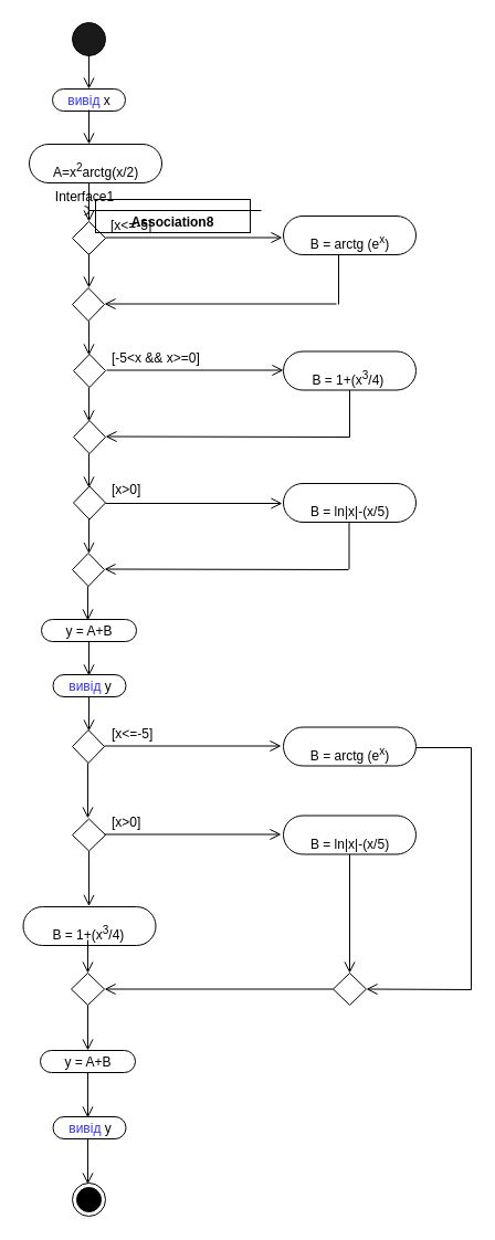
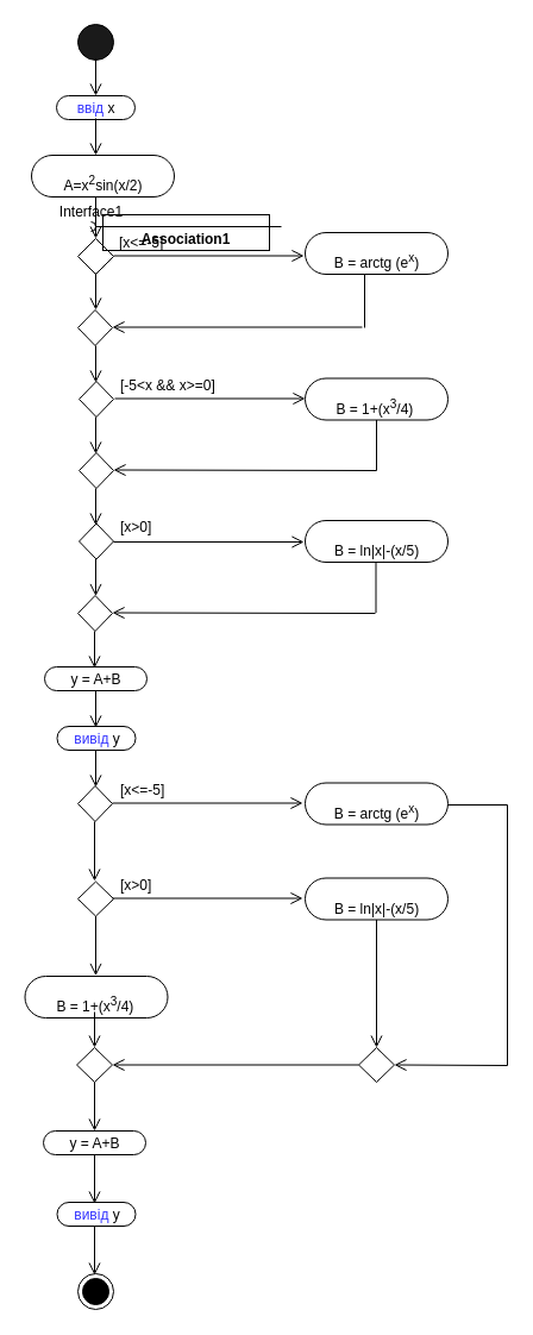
  <mxCell id="0" />
  <mxCell id="1" parent="0" />
  <mxCell id="2" value="" style="ellipse;whiteSpace=wrap;html=1;aspect=fixed;fillColor=#1A1A1A;" vertex="1" parent="1"><mxGeometry x="65" y="20" width="30" height="30" as="geometry" /></mxCell>
  <mxCell id="3" value="" style="rhombus;strokeColor=#000000;fillColor=none;" vertex="1" parent="1"><mxGeometry x="65" y="200" width="30" height="30" as="geometry" /></mxCell>
  <mxCell id="4" value="" style="endArrow=open;startArrow=none;endFill=0;startFill=0;endSize=8;html=1;verticalAlign=bottom;labelBackgroundColor=none;strokeWidth=1;" edge="1" parent="1"><mxGeometry width="160" relative="1" as="geometry"><mxPoint x="95" y="214.5" as="sourcePoint" /><mxPoint x="255" y="214.5" as="targetPoint" /></mxGeometry></mxCell>
  <mxCell id="5" value="B = arctg (e&lt;sup&gt;x&lt;/sup&gt;)" style="html=1;align=center;verticalAlign=bottom;rounded=1;absoluteArcSize=1;arcSize=50;dashed=0;spacingTop=2;spacingRight=0;strokeColor=#000000;fillColor=none;labelPosition=center;verticalLabelPosition=middle;textDirection=ltr;horizontal=1;" vertex="1" parent="1"><mxGeometry x="256" y="195" width="120" height="35" as="geometry" /></mxCell>
  <mxCell id="6" value="" style="endArrow=open;startArrow=none;endFill=0;startFill=0;endSize=8;html=1;verticalAlign=bottom;labelBackgroundColor=none;strokeWidth=1;" edge="1" parent="1"><mxGeometry width="160" relative="1" as="geometry"><mxPoint x="304" y="274.5" as="sourcePoint" /><mxPoint x="94" y="274.5" as="targetPoint" /></mxGeometry></mxCell>
  <mxCell id="7" value="" style="endArrow=open;startArrow=none;endFill=0;startFill=0;endSize=8;html=1;verticalAlign=bottom;labelBackgroundColor=none;strokeWidth=1;" edge="1" parent="1"><mxGeometry width="160" relative="1" as="geometry"><mxPoint x="80" y="229" as="sourcePoint" /><mxPoint x="80" y="260" as="targetPoint" /></mxGeometry></mxCell>
  <mxCell id="8" value="" style="endArrow=none;html=1;endSize=5;fontSize=12;" edge="1" parent="1"><mxGeometry width="50" height="50" relative="1" as="geometry"><mxPoint x="306" y="275" as="sourcePoint" /><mxPoint x="306" y="230" as="targetPoint" /></mxGeometry></mxCell>
  <mxCell id="9" value="" style="rhombus;whiteSpace=wrap;html=1;strokeColor=#000000;fillColor=none;verticalAlign=bottom;" vertex="1" parent="1"><mxGeometry x="65" y="260" width="29" height="30" as="geometry" /></mxCell>
  <mxCell id="10" value="" style="endArrow=none;html=1;endSize=5;" edge="1" parent="1"><mxGeometry width="50" height="50" relative="1" as="geometry"><mxPoint x="306" y="270" as="sourcePoint" /><mxPoint x="306" y="270" as="targetPoint" /></mxGeometry></mxCell>
  <mxCell id="11" value="[x&lt;=-5]" style="text;strokeColor=none;fillColor=none;align=left;verticalAlign=top;spacingLeft=4;spacingRight=4;overflow=hidden;rotatable=0;points=[[0,0.5],[1,0.5]];portConstraint=eastwest;fontSize=12;" vertex="1" parent="1"><mxGeometry x="94" y="190" width="60" height="26" as="geometry" /></mxCell>
  <mxCell id="12" value="" style="endArrow=open;startArrow=none;endFill=0;startFill=0;endSize=8;html=1;verticalAlign=bottom;labelBackgroundColor=none;strokeWidth=1;" edge="1" parent="1"><mxGeometry width="160" relative="1" as="geometry"><mxPoint x="80" y="290" as="sourcePoint" /><mxPoint x="80" y="321" as="targetPoint" /></mxGeometry></mxCell>
- <mxCell id="13" value="A=x&lt;sup&gt;2&lt;/sup&gt;arctg(x/2)" style="html=1;align=center;verticalAlign=bottom;rounded=1;absoluteArcSize=1;arcSize=50;dashed=0;spacingTop=2;spacingRight=0;strokeColor=#000000;fillColor=none;labelPosition=center;verticalLabelPosition=middle;textDirection=ltr;horizontal=1;" vertex="1" parent="1"><mxGeometry x="26" y="130" width="120" height="35" as="geometry" /></mxCell>
+ <mxCell id="13" value="A=x&lt;sup&gt;2&lt;/sup&gt;sin(x/2)" style="html=1;align=center;verticalAlign=bottom;rounded=1;absoluteArcSize=1;arcSize=50;dashed=0;spacingTop=2;spacingRight=0;strokeColor=#000000;fillColor=none;labelPosition=center;verticalLabelPosition=middle;textDirection=ltr;horizontal=1;" vertex="1" parent="1"><mxGeometry x="26" y="130" width="120" height="35" as="geometry" /></mxCell>
  <mxCell id="14" value="" style="endArrow=open;startArrow=none;endFill=0;startFill=0;endSize=8;html=1;verticalAlign=bottom;labelBackgroundColor=none;strokeWidth=1;" edge="1" parent="1"><mxGeometry width="160" relative="1" as="geometry"><mxPoint x="80" y="165" as="sourcePoint" /><mxPoint x="80" y="200" as="targetPoint" /></mxGeometry></mxCell>
- <mxCell id="15" value="&lt;font color=&quot;#3333ff&quot;&gt;вивід &lt;/font&gt;x" style="html=1;align=center;verticalAlign=bottom;rounded=1;absoluteArcSize=1;arcSize=50;dashed=0;spacingTop=2;spacingRight=0;strokeColor=#000000;fillColor=none;labelPosition=center;verticalLabelPosition=middle;textDirection=ltr;horizontal=1;" vertex="1" parent="1"><mxGeometry x="47" y="80" width="66" height="20" as="geometry" /></mxCell>
+ <mxCell id="15" value="&lt;font color=&quot;#3333ff&quot;&gt;ввід &lt;/font&gt;x" style="html=1;align=center;verticalAlign=bottom;rounded=1;absoluteArcSize=1;arcSize=50;dashed=0;spacingTop=2;spacingRight=0;strokeColor=#000000;fillColor=none;labelPosition=center;verticalLabelPosition=middle;textDirection=ltr;horizontal=1;" vertex="1" parent="1"><mxGeometry x="47" y="80" width="66" height="20" as="geometry" /></mxCell>
  <mxCell id="16" value="" style="endArrow=open;startArrow=none;endFill=0;startFill=0;endSize=8;html=1;verticalAlign=bottom;labelBackgroundColor=none;strokeWidth=1;" edge="1" parent="1"><mxGeometry width="160" relative="1" as="geometry"><mxPoint x="80" y="99" as="sourcePoint" /><mxPoint x="80" y="130" as="targetPoint" /></mxGeometry></mxCell>
  <mxCell id="17" value="" style="endArrow=open;startArrow=none;endFill=0;startFill=0;endSize=8;html=1;verticalAlign=bottom;labelBackgroundColor=none;strokeWidth=1;" edge="1" parent="1"><mxGeometry width="160" relative="1" as="geometry"><mxPoint x="80" y="49" as="sourcePoint" /><mxPoint x="80" y="80" as="targetPoint" /></mxGeometry></mxCell>
  <mxCell id="18" value="" style="rhombus;whiteSpace=wrap;html=1;strokeColor=#000000;fillColor=none;verticalAlign=bottom;" vertex="1" parent="1"><mxGeometry x="66" y="380" width="29" height="30" as="geometry" /></mxCell>
  <mxCell id="19" value="" style="rhombus;whiteSpace=wrap;html=1;strokeColor=#000000;fillColor=none;verticalAlign=bottom;" vertex="1" parent="1"><mxGeometry x="66" y="320" width="29" height="30" as="geometry" /></mxCell>
  <mxCell id="20" value="" style="endArrow=open;startArrow=none;endFill=0;startFill=0;endSize=8;html=1;verticalAlign=bottom;labelBackgroundColor=none;strokeWidth=1;" edge="1" parent="1"><mxGeometry width="160" relative="1" as="geometry"><mxPoint x="80" y="350" as="sourcePoint" /><mxPoint x="80" y="381" as="targetPoint" /></mxGeometry></mxCell>
  <mxCell id="21" value="" style="endArrow=open;startArrow=none;endFill=0;startFill=0;endSize=8;html=1;verticalAlign=bottom;labelBackgroundColor=none;strokeWidth=1;" edge="1" parent="1"><mxGeometry width="160" relative="1" as="geometry"><mxPoint x="96" y="334.5" as="sourcePoint" /><mxPoint x="256" y="334.5" as="targetPoint" /></mxGeometry></mxCell>
  <mxCell id="22" value="[-5&lt;x &amp;&amp; x&gt;=0]" style="text;strokeColor=none;fillColor=none;align=left;verticalAlign=top;spacingLeft=4;spacingRight=4;overflow=hidden;rotatable=0;points=[[0,0.5],[1,0.5]];portConstraint=eastwest;fontSize=12;" vertex="1" parent="1"><mxGeometry x="95" y="310" width="91" height="26" as="geometry" /></mxCell>
  <mxCell id="23" value="B = 1+(x&lt;sup&gt;3&lt;/sup&gt;/4)&amp;nbsp;" style="html=1;align=center;verticalAlign=bottom;rounded=1;absoluteArcSize=1;arcSize=50;dashed=0;spacingTop=2;spacingRight=0;strokeColor=#000000;fillColor=none;labelPosition=center;verticalLabelPosition=middle;textDirection=ltr;horizontal=1;" vertex="1" parent="1"><mxGeometry x="256" y="317.5" width="120" height="35" as="geometry" /></mxCell>
  <mxCell id="24" value="" style="endArrow=open;startArrow=none;endFill=0;startFill=0;endSize=8;html=1;verticalAlign=bottom;labelBackgroundColor=none;strokeWidth=1;" edge="1" parent="1"><mxGeometry width="160" relative="1" as="geometry"><mxPoint x="316" y="395" as="sourcePoint" /><mxPoint x="95" y="394.5" as="targetPoint" /></mxGeometry></mxCell>
  <mxCell id="25" value="" style="endArrow=none;html=1;fontSize=12;endSize=5;entryX=0.5;entryY=1;entryDx=0;entryDy=0;" edge="1" parent="1" target="23"><mxGeometry width="50" height="50" relative="1" as="geometry"><mxPoint x="316" y="395" as="sourcePoint" /><mxPoint x="316" y="360" as="targetPoint" /></mxGeometry></mxCell>
  <mxCell id="26" value="" style="endArrow=open;startArrow=none;endFill=0;startFill=0;endSize=8;html=1;verticalAlign=bottom;labelBackgroundColor=none;strokeWidth=1;" edge="1" parent="1"><mxGeometry width="160" relative="1" as="geometry"><mxPoint x="80" y="410" as="sourcePoint" /><mxPoint x="80" y="441" as="targetPoint" /></mxGeometry></mxCell>
  <mxCell id="27" value="" style="endArrow=open;startArrow=none;endFill=0;startFill=0;endSize=8;html=1;verticalAlign=bottom;labelBackgroundColor=none;strokeWidth=1;" edge="1" parent="1"><mxGeometry width="160" relative="1" as="geometry"><mxPoint x="95" y="455" as="sourcePoint" /><mxPoint x="255" y="455" as="targetPoint" /></mxGeometry></mxCell>
  <mxCell id="28" value="" style="rhombus;whiteSpace=wrap;html=1;strokeColor=#000000;fillColor=none;verticalAlign=bottom;" vertex="1" parent="1"><mxGeometry x="66" y="439.5" width="29" height="30" as="geometry" /></mxCell>
  <mxCell id="29" value="B = ln|x|-(x/5)" style="html=1;align=center;verticalAlign=bottom;rounded=1;absoluteArcSize=1;arcSize=50;dashed=0;spacingTop=2;spacingRight=0;strokeColor=#000000;fillColor=none;labelPosition=center;verticalLabelPosition=middle;textDirection=ltr;horizontal=1;" vertex="1" parent="1"><mxGeometry x="256" y="437" width="120" height="35" as="geometry" /></mxCell>
  <mxCell id="30" value="" style="endArrow=none;html=1;fontSize=12;endSize=5;entryX=0.5;entryY=1;entryDx=0;entryDy=0;" edge="1" parent="1"><mxGeometry width="50" height="50" relative="1" as="geometry"><mxPoint x="315.5" y="514.5" as="sourcePoint" /><mxPoint x="315.5" y="472" as="targetPoint" /></mxGeometry></mxCell>
  <mxCell id="31" value="" style="endArrow=open;startArrow=none;endFill=0;startFill=0;endSize=8;html=1;verticalAlign=bottom;labelBackgroundColor=none;strokeWidth=1;" edge="1" parent="1"><mxGeometry width="160" relative="1" as="geometry"><mxPoint x="315" y="515" as="sourcePoint" /><mxPoint x="94" y="514.5" as="targetPoint" /></mxGeometry></mxCell>
  <mxCell id="32" value="" style="rhombus;whiteSpace=wrap;html=1;strokeColor=#000000;fillColor=none;verticalAlign=bottom;" vertex="1" parent="1"><mxGeometry x="65" y="500" width="29" height="30" as="geometry" /></mxCell>
  <mxCell id="33" value="" style="endArrow=open;startArrow=none;endFill=0;startFill=0;endSize=8;html=1;verticalAlign=bottom;labelBackgroundColor=none;strokeWidth=1;" edge="1" parent="1"><mxGeometry width="160" relative="1" as="geometry"><mxPoint x="80" y="469.5" as="sourcePoint" /><mxPoint x="80" y="500.5" as="targetPoint" /></mxGeometry></mxCell>
  <mxCell id="34" value="[x&gt;0]" style="text;strokeColor=none;fillColor=none;align=left;verticalAlign=top;spacingLeft=4;spacingRight=4;overflow=hidden;rotatable=0;points=[[0,0.5],[1,0.5]];portConstraint=eastwest;fontSize=12;" vertex="1" parent="1"><mxGeometry x="95" y="428.5" width="60" height="26" as="geometry" /></mxCell>
  <mxCell id="35" value="" style="endArrow=open;startArrow=none;endFill=0;startFill=0;endSize=8;html=1;verticalAlign=bottom;labelBackgroundColor=none;strokeWidth=1;" edge="1" parent="1"><mxGeometry width="160" relative="1" as="geometry"><mxPoint x="79" y="530" as="sourcePoint" /><mxPoint x="79" y="561" as="targetPoint" /></mxGeometry></mxCell>
  <mxCell id="36" value="y = A+B" style="html=1;align=center;verticalAlign=bottom;rounded=1;absoluteArcSize=1;arcSize=50;dashed=0;spacingTop=2;spacingRight=0;strokeColor=#000000;fillColor=none;labelPosition=center;verticalLabelPosition=middle;textDirection=ltr;horizontal=1;" vertex="1" parent="1"><mxGeometry x="37" y="560" width="86" height="20" as="geometry" /></mxCell>
  <mxCell id="37" value="" style="endArrow=open;startArrow=none;endFill=0;startFill=0;endSize=8;html=1;verticalAlign=bottom;labelBackgroundColor=none;strokeWidth=1;" edge="1" parent="1"><mxGeometry width="160" relative="1" as="geometry"><mxPoint x="80" y="580" as="sourcePoint" /><mxPoint x="80" y="611" as="targetPoint" /></mxGeometry></mxCell>
  <mxCell id="38" value="&lt;font color=&quot;#3333ff&quot;&gt;вивід &lt;/font&gt;y" style="html=1;align=center;verticalAlign=bottom;rounded=1;absoluteArcSize=1;arcSize=50;dashed=0;spacingTop=2;spacingRight=0;strokeColor=#000000;fillColor=none;labelPosition=center;verticalLabelPosition=middle;textDirection=ltr;horizontal=1;" vertex="1" parent="1"><mxGeometry x="47.5" y="610" width="66" height="20" as="geometry" /></mxCell>
  <mxCell id="39" value="" style="endArrow=open;startArrow=none;endFill=0;startFill=0;endSize=8;html=1;verticalAlign=bottom;labelBackgroundColor=none;strokeWidth=1;" edge="1" parent="1"><mxGeometry width="160" relative="1" as="geometry"><mxPoint x="80" y="630" as="sourcePoint" /><mxPoint x="80" y="661" as="targetPoint" /></mxGeometry></mxCell>
  <mxCell id="40" value="" style="rhombus;whiteSpace=wrap;html=1;strokeColor=#000000;fillColor=none;verticalAlign=bottom;" vertex="1" parent="1"><mxGeometry x="65" y="660" width="29" height="30" as="geometry" /></mxCell>
  <mxCell id="41" value="" style="endArrow=open;startArrow=none;endFill=0;startFill=0;endSize=8;html=1;verticalAlign=bottom;labelBackgroundColor=none;strokeWidth=1;" edge="1" parent="1"><mxGeometry width="160" relative="1" as="geometry"><mxPoint x="94" y="674.5" as="sourcePoint" /><mxPoint x="254" y="674.5" as="targetPoint" /></mxGeometry></mxCell>
  <mxCell id="42" value="[x&lt;=-5]" style="text;strokeColor=none;fillColor=none;align=left;verticalAlign=top;spacingLeft=4;spacingRight=4;overflow=hidden;rotatable=0;points=[[0,0.5],[1,0.5]];portConstraint=eastwest;fontSize=12;" vertex="1" parent="1"><mxGeometry x="95" y="650" width="60" height="26" as="geometry" /></mxCell>
  <mxCell id="43" value="B = arctg (e&lt;sup&gt;x&lt;/sup&gt;)" style="html=1;align=center;verticalAlign=bottom;rounded=1;absoluteArcSize=1;arcSize=50;dashed=0;spacingTop=2;spacingRight=0;strokeColor=#000000;fillColor=none;labelPosition=center;verticalLabelPosition=middle;textDirection=ltr;horizontal=1;" vertex="1" parent="1"><mxGeometry x="256" y="657.5" width="120" height="35" as="geometry" /></mxCell>
  <mxCell id="44" value="" style="endArrow=open;startArrow=none;endFill=0;startFill=0;endSize=8;html=1;verticalAlign=bottom;labelBackgroundColor=none;strokeWidth=1;" edge="1" parent="1"><mxGeometry width="160" relative="1" as="geometry"><mxPoint x="79" y="690" as="sourcePoint" /><mxPoint x="79" y="740" as="targetPoint" /></mxGeometry></mxCell>
  <mxCell id="45" value="" style="rhombus;whiteSpace=wrap;html=1;strokeColor=#000000;fillColor=none;verticalAlign=bottom;direction=south;" vertex="1" parent="1"><mxGeometry x="65" y="740.5" width="30" height="29" as="geometry" /></mxCell>
  <mxCell id="46" value="" style="endArrow=open;startArrow=none;endFill=0;startFill=0;endSize=8;html=1;verticalAlign=bottom;labelBackgroundColor=none;strokeWidth=1;" edge="1" parent="1"><mxGeometry width="160" relative="1" as="geometry"><mxPoint x="94" y="754.5" as="sourcePoint" /><mxPoint x="254" y="754.5" as="targetPoint" /></mxGeometry></mxCell>
  <mxCell id="47" value="[x&gt;0]" style="text;strokeColor=none;fillColor=none;align=left;verticalAlign=top;spacingLeft=4;spacingRight=4;overflow=hidden;rotatable=0;points=[[0,0.5],[1,0.5]];portConstraint=eastwest;fontSize=12;" vertex="1" parent="1"><mxGeometry x="95" y="730" width="60" height="26" as="geometry" /></mxCell>
  <mxCell id="48" value="B = ln|x|-(x/5)" style="html=1;align=center;verticalAlign=bottom;rounded=1;absoluteArcSize=1;arcSize=50;dashed=0;spacingTop=2;spacingRight=0;strokeColor=#000000;fillColor=none;labelPosition=center;verticalLabelPosition=middle;textDirection=ltr;horizontal=1;" vertex="1" parent="1"><mxGeometry x="256" y="737.5" width="120" height="35" as="geometry" /></mxCell>
  <mxCell id="49" value="" style="endArrow=open;startArrow=none;endFill=0;startFill=0;endSize=8;html=1;verticalAlign=bottom;labelBackgroundColor=none;strokeWidth=1;" edge="1" parent="1"><mxGeometry width="160" relative="1" as="geometry"><mxPoint x="80" y="769.5" as="sourcePoint" /><mxPoint x="80" y="819.5" as="targetPoint" /></mxGeometry></mxCell>
  <mxCell id="50" value="B = 1+(x&lt;sup&gt;3&lt;/sup&gt;/4)&amp;nbsp;" style="html=1;align=center;verticalAlign=bottom;rounded=1;absoluteArcSize=1;arcSize=50;dashed=0;spacingTop=2;spacingRight=0;strokeColor=#000000;fillColor=none;labelPosition=center;verticalLabelPosition=middle;textDirection=ltr;horizontal=1;" vertex="1" parent="1"><mxGeometry x="20.5" y="820" width="120" height="35" as="geometry" /></mxCell>
  <mxCell id="51" value="" style="endArrow=none;html=1;fontSize=12;endSize=5;" edge="1" parent="1"><mxGeometry width="50" height="50" relative="1" as="geometry"><mxPoint x="376" y="676" as="sourcePoint" /><mxPoint x="426" y="676" as="targetPoint" /></mxGeometry></mxCell>
  <mxCell id="52" value="" style="rhombus;whiteSpace=wrap;html=1;strokeColor=#000000;fillColor=none;verticalAlign=bottom;direction=south;" vertex="1" parent="1"><mxGeometry x="301" y="880" width="30" height="29" as="geometry" /></mxCell>
  <mxCell id="53" value="" style="endArrow=none;html=1;fontSize=12;endSize=5;" edge="1" parent="1"><mxGeometry width="50" height="50" relative="1" as="geometry"><mxPoint x="426" y="895" as="sourcePoint" /><mxPoint x="426" y="676" as="targetPoint" /></mxGeometry></mxCell>
  <mxCell id="54" value="" style="endArrow=open;startArrow=none;endFill=0;startFill=0;endSize=8;html=1;verticalAlign=bottom;labelBackgroundColor=none;strokeWidth=1;entryX=0;entryY=0.5;entryDx=0;entryDy=0;" edge="1" parent="1" target="52"><mxGeometry width="160" relative="1" as="geometry"><mxPoint x="316" y="772.5" as="sourcePoint" /><mxPoint x="316" y="860" as="targetPoint" /></mxGeometry></mxCell>
  <mxCell id="55" value="" style="endArrow=open;startArrow=none;endFill=0;startFill=0;endSize=8;html=1;verticalAlign=bottom;labelBackgroundColor=none;strokeWidth=1;entryX=0.5;entryY=0;entryDx=0;entryDy=0;" edge="1" parent="1" target="52"><mxGeometry width="160" relative="1" as="geometry"><mxPoint x="426" y="895" as="sourcePoint" /><mxPoint x="426" y="997.5" as="targetPoint" /></mxGeometry></mxCell>
  <mxCell id="56" value="" style="endArrow=open;startArrow=none;endFill=0;startFill=0;endSize=8;html=1;verticalAlign=bottom;labelBackgroundColor=none;strokeWidth=1;" edge="1" parent="1"><mxGeometry width="160" relative="1" as="geometry"><mxPoint x="79" y="850" as="sourcePoint" /><mxPoint x="79" y="880" as="targetPoint" /></mxGeometry></mxCell>
  <mxCell id="57" value="" style="rhombus;whiteSpace=wrap;html=1;strokeColor=#000000;fillColor=none;verticalAlign=bottom;direction=south;" vertex="1" parent="1"><mxGeometry x="64" y="880" width="30" height="29" as="geometry" /></mxCell>
  <mxCell id="58" value="" style="endArrow=open;startArrow=none;endFill=0;startFill=0;endSize=8;html=1;verticalAlign=bottom;labelBackgroundColor=none;strokeWidth=1;entryX=0.5;entryY=0;entryDx=0;entryDy=0;" edge="1" parent="1" target="57"><mxGeometry width="160" relative="1" as="geometry"><mxPoint x="301" y="894.5" as="sourcePoint" /><mxPoint x="96" y="894" as="targetPoint" /></mxGeometry></mxCell>
  <mxCell id="59" value="" style="endArrow=open;startArrow=none;endFill=0;startFill=0;endSize=8;html=1;verticalAlign=bottom;labelBackgroundColor=none;strokeWidth=1;" edge="1" parent="1"><mxGeometry width="160" relative="1" as="geometry"><mxPoint x="79" y="909" as="sourcePoint" /><mxPoint x="79" y="950" as="targetPoint" /></mxGeometry></mxCell>
  <mxCell id="60" value="y = A+B" style="html=1;align=center;verticalAlign=bottom;rounded=1;absoluteArcSize=1;arcSize=50;dashed=0;spacingTop=2;spacingRight=0;strokeColor=#000000;fillColor=none;labelPosition=center;verticalLabelPosition=middle;textDirection=ltr;horizontal=1;" vertex="1" parent="1"><mxGeometry x="36" y="950" width="86" height="20" as="geometry" /></mxCell>
  <mxCell id="61" value="" style="endArrow=open;startArrow=none;endFill=0;startFill=0;endSize=8;html=1;verticalAlign=bottom;labelBackgroundColor=none;strokeWidth=1;" edge="1" parent="1"><mxGeometry width="160" relative="1" as="geometry"><mxPoint x="79" y="1030" as="sourcePoint" /><mxPoint x="79" y="1071" as="targetPoint" /></mxGeometry></mxCell>
  <mxCell id="62" value="" style="endArrow=open;startArrow=none;endFill=0;startFill=0;endSize=8;html=1;verticalAlign=bottom;labelBackgroundColor=none;strokeWidth=1;" edge="1" parent="1"><mxGeometry width="160" relative="1" as="geometry"><mxPoint x="79" y="970" as="sourcePoint" /><mxPoint x="79" y="1011" as="targetPoint" /></mxGeometry></mxCell>
  <mxCell id="63" value="&lt;font color=&quot;#3333ff&quot;&gt;вивід &lt;/font&gt;y" style="html=1;align=center;verticalAlign=bottom;rounded=1;absoluteArcSize=1;arcSize=50;dashed=0;spacingTop=2;spacingRight=0;strokeColor=#000000;fillColor=none;labelPosition=center;verticalLabelPosition=middle;textDirection=ltr;horizontal=1;" vertex="1" parent="1"><mxGeometry x="47.5" y="1010" width="66" height="20" as="geometry" /></mxCell>
  <mxCell id="64" value="" style="ellipse;html=1;shape=endState;fillColor=#000000;strokeColor=#000000;fontSize=12;verticalAlign=bottom;" vertex="1" parent="1"><mxGeometry x="65" y="1070" width="30" height="30" as="geometry" /></mxCell>
- <mxCell id="65" value="Association8" style="fontStyle=1;fontSize=12;strokeColor=#000000;fillColor=none;verticalAlign=bottom;" vertex="1" parent="1"><mxGeometry x="86" y="180" width="140" height="30" as="geometry" /></mxCell>
+ <mxCell id="65" value="Association1" style="fontStyle=1;fontSize=12;strokeColor=#000000;fillColor=none;verticalAlign=bottom;" vertex="1" parent="1"><mxGeometry x="86" y="180" width="140" height="30" as="geometry" /></mxCell>
  <mxCell id="66" value="Interface1" style="html=1;verticalAlign=bottom;labelBackgroundColor=none;startArrow=halfCircle;startFill=0;startSize=2;endArrow=none;fontSize=12;" edge="1" parent="1"><mxGeometry x="-1" y="3" relative="1" as="geometry"><mxPoint x="76" y="190" as="sourcePoint" /><mxPoint x="236" y="190" as="targetPoint" /></mxGeometry></mxCell>
